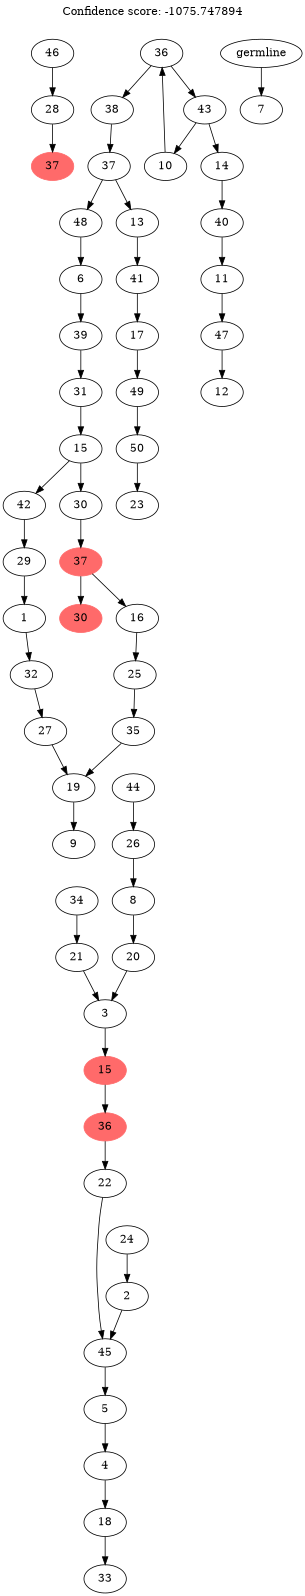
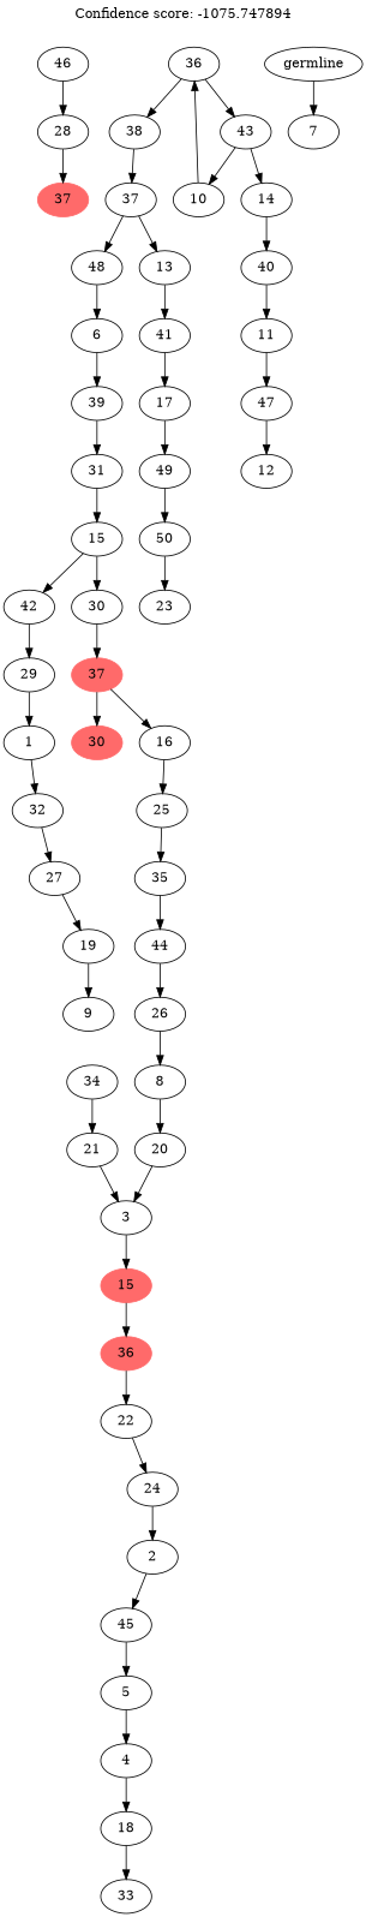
  digraph {
    label="Confidence score: -1075.747894"
    labelloc=t
    n1 [label=28]
    n2 [color=indianred1 label=37 style=filled]
    n3 [label=46]
    n4 [label=23]
    n5 [label=50]
    n6 [label=49]
    n7 [label=17]
    n8 [label=41]
    n9 [label=13]
    n10 [label=19]
    n11 [label=9]
    n12 [label=27]
    n13 [label=32]
    n14 [label=1]
    n15 [label=29]
    n16 [label=42]
    n17 [label=18]
    n18 [label=33]
    n19 [label=4]
    n20 [label=5]
    n21 [label=45]
    n22 [label=2]
    n23 [label=24]
    n24 [label=22]
    n25 [color=indianred1 label=36 style=filled]
    n26 [color=indianred1 label=15 style=filled]
    n27 [label=3]
    n28 [label=21]
    n29 [label=34]
    n30 [label=20]
    n31 [label=8]
    n32 [label=26]
    n33 [label=44]
    n34 [label=35]
    n35 [label=25]
    n36 [label=16]
    n37 [color=indianred1 label=37 style=filled]
    n38 [color=indianred1 label=30 style=filled]
    n39 [label=30]
    n40 [label=15]
    n41 [label=31]
    n42 [label=39]
    n43 [label=6]
    n44 [label=48]
    n45 [label=37]
    n46 [label=38]
    n47 [label=47]
    n48 [label=12]
    n49 [label=11]
    n50 [label=40]
    n51 [label=14]
    n52 [label=43]
    n53 [label=10]
    n54 [label=36]
    n55 [label=7]
    n56 [label=germline]
    n1 -> n2
    n3 -> n1
    n5 -> n4
    n6 -> n5
    n7 -> n6
    n8 -> n7
    n9 -> n8
    n10 -> n11
    n12 -> n10
    n13 -> n12
    n14 -> n13
    n15 -> n14
    n16 -> n15
    n17 -> n18
    n19 -> n17
    n20 -> n19
    n21 -> n20
    n22 -> n21
    n23 -> n22
-   n24 -> n21
+   n24 -> n23
    n25 -> n24
    n26 -> n25
    n27 -> n26
    n28 -> n27
    n29 -> n28
    n30 -> n27
    n31 -> n30
    n32 -> n31
    n33 -> n32
-   n34 -> n10
+   n34 -> n33
    n35 -> n34
    n36 -> n35
    n37 -> n36
    n37 -> n38
    n39 -> n37
    n40 -> n16
    n40 -> n39
    n41 -> n40
    n42 -> n41
    n43 -> n42
    n44 -> n43
    n45 -> n9
    n45 -> n44
    n46 -> n45
    n47 -> n48
    n49 -> n47
    n50 -> n49
    n51 -> n50
    n52 -> n51
    n52 -> n53
    n53 -> n54
    n54 -> n46
    n54 -> n52
    n56 -> n55
  }
